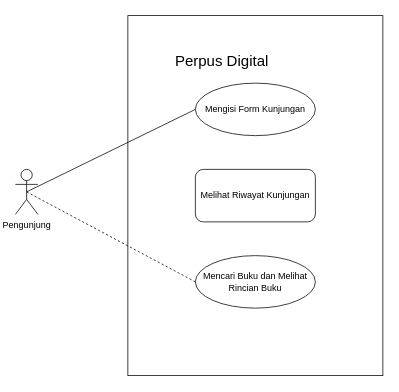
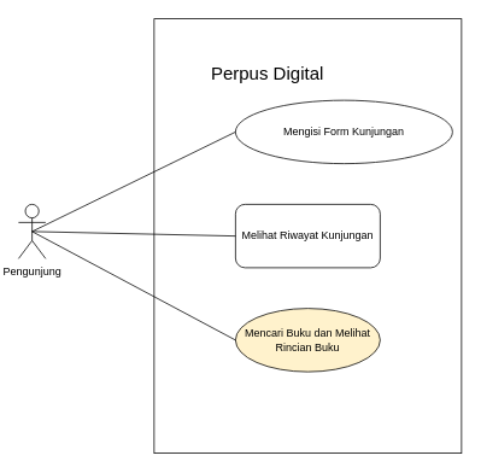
  <mxCell id="0" />
  <mxCell id="1" parent="0" />
  <mxCell id="2" value="" style="rounded=0;whiteSpace=wrap;html=1;" parent="1" vertex="1"><mxGeometry x="170" y="20" width="340" height="480" as="geometry" /></mxCell>
  <mxCell id="3" value="Pengunjung" style="shape=umlActor;verticalLabelPosition=bottom;verticalAlign=top;html=1;outlineConnect=0;" parent="1" vertex="1"><mxGeometry x="20" y="225" width="30" height="60" as="geometry" /></mxCell>
  <mxCell id="4" value="Perpus Digital" style="text;html=1;strokeColor=none;fillColor=none;align=center;verticalAlign=middle;whiteSpace=wrap;rounded=0;fontSize=20;" parent="1" vertex="1"><mxGeometry x="227.5" y="65" width="135" height="30" as="geometry" /></mxCell>
- <mxCell id="5" value="Mengisi Form Kunjungan" style="ellipse;whiteSpace=wrap;html=1;" parent="1" vertex="1"><mxGeometry x="260" y="110" width="160" height="70" as="geometry" /></mxCell>
+ <mxCell id="5" value="Mengisi Form Kunjungan" style="ellipse;whiteSpace=wrap;html=1;" parent="1" vertex="1"><mxGeometry x="260" y="110" width="240" height="70" as="geometry" /></mxCell>
  <mxCell id="6" value="Melihat Riwayat Kunjungan" style="whiteSpace=wrap;html=1;rounded=1;" parent="1" vertex="1"><mxGeometry x="260" y="225" width="160" height="70" as="geometry" /></mxCell>
- <mxCell id="7" value="Mencari Buku dan Melihat Rincian Buku" style="ellipse;whiteSpace=wrap;html=1;" parent="1" vertex="1"><mxGeometry x="260" y="340" width="160" height="70" as="geometry" /></mxCell>
+ <mxCell id="7" value="Mencari Buku dan Melihat Rincian Buku" style="ellipse;whiteSpace=wrap;html=1;fillColor=#fff2cc;" parent="1" vertex="1"><mxGeometry x="260" y="340" width="160" height="70" as="geometry" /></mxCell>
  <mxCell id="8" value="" style="endArrow=none;html=1;rounded=0;exitX=0.5;exitY=0.5;exitDx=0;exitDy=0;exitPerimeter=0;entryX=0;entryY=0.5;entryDx=0;entryDy=0;" edge="1" parent="1" source="3" target="5"><mxGeometry width="50" height="50" relative="1" as="geometry"><mxPoint x="30" y="260" as="sourcePoint" /><mxPoint x="80" y="210" as="targetPoint" /></mxGeometry></mxCell>
- <mxCell id="10" value="" style="endArrow=none;html=1;rounded=0;exitX=0.5;exitY=0.5;exitDx=0;exitDy=0;exitPerimeter=0;entryX=0;entryY=0.5;entryDx=0;entryDy=0;dashed=1;" edge="1" parent="1" source="3" target="7"><mxGeometry width="50" height="50" relative="1" as="geometry"><mxPoint x="45" y="265" as="sourcePoint" /><mxPoint x="270" y="270" as="targetPoint" /></mxGeometry></mxCell>
+ <mxCell id="9" value="" style="endArrow=none;html=1;rounded=0;exitX=0.5;exitY=0.5;exitDx=0;exitDy=0;exitPerimeter=0;entryX=0;entryY=0.5;entryDx=0;entryDy=0;" edge="1" parent="1" source="3" target="6"><mxGeometry width="50" height="50" relative="1" as="geometry"><mxPoint x="45" y="265" as="sourcePoint" /><mxPoint x="270" y="155" as="targetPoint" /></mxGeometry></mxCell>
+ <mxCell id="10" value="" style="endArrow=none;html=1;rounded=0;exitX=0.5;exitY=0.5;exitDx=0;exitDy=0;exitPerimeter=0;entryX=0;entryY=0.5;entryDx=0;entryDy=0;" edge="1" parent="1" source="3" target="7"><mxGeometry width="50" height="50" relative="1" as="geometry"><mxPoint x="45" y="265" as="sourcePoint" /><mxPoint x="270" y="270" as="targetPoint" /></mxGeometry></mxCell>
